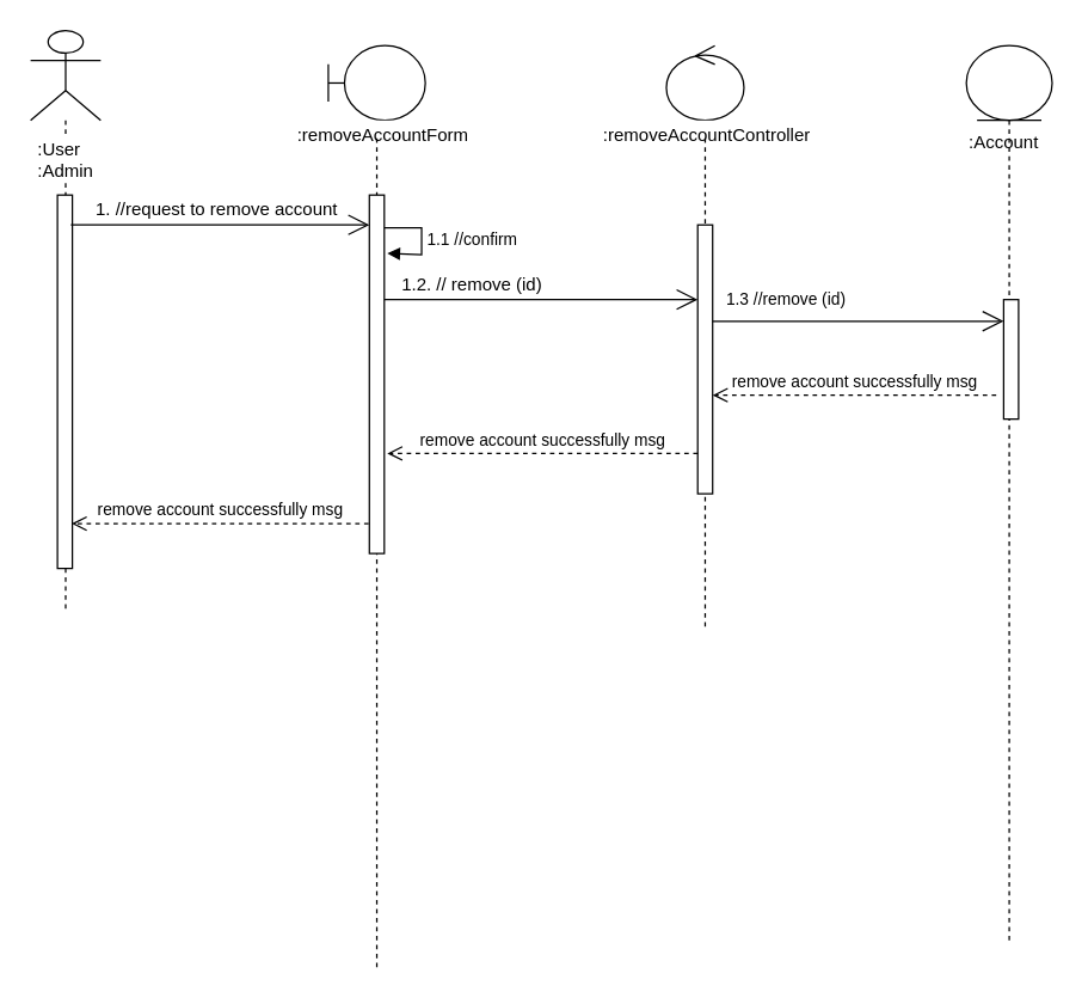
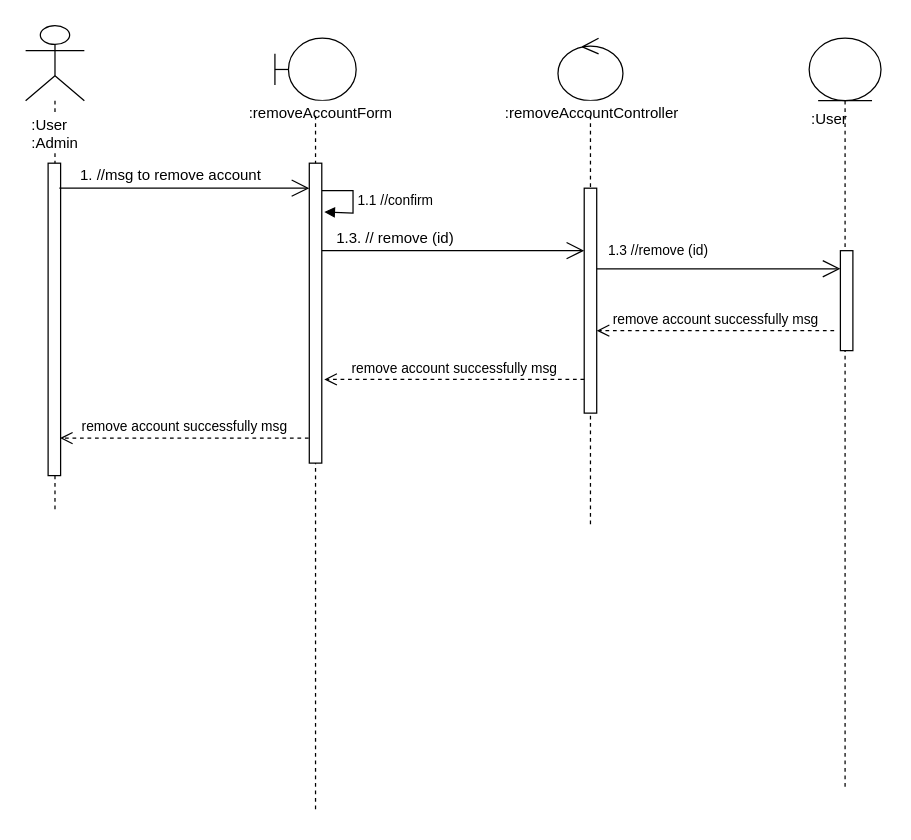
  <mxCell id="0" />
  <mxCell id="1" parent="0" />
  <mxCell id="2" value="" style="shape=umlLifeline;participant=umlEntity;perimeter=lifelinePerimeter;whiteSpace=wrap;html=1;container=1;collapsible=0;recursiveResize=0;verticalAlign=top;spacingTop=36;labelBackgroundColor=#ffffff;outlineConnect=0;size=50;" parent="1" vertex="1"><mxGeometry x="647" y="30" width="57.5" height="600" as="geometry" /></mxCell>
- <mxCell id="3" value=":Account" style="text;html=1;resizable=0;points=[];autosize=1;align=left;verticalAlign=top;spacingTop=-4;" parent="2" vertex="1"><mxGeometry y="55" width="60" height="20" as="geometry" /></mxCell>
+ <mxCell id="3" value=":User" style="text;html=1;resizable=0;points=[];autosize=1;align=left;verticalAlign=top;spacingTop=-4;" parent="2" vertex="1"><mxGeometry y="55" width="60" height="20" as="geometry" /></mxCell>
  <mxCell id="4" value="" style="html=1;points=[];perimeter=orthogonalPerimeter;" parent="2" vertex="1"><mxGeometry x="25" y="170" width="10" height="80" as="geometry" /></mxCell>
  <mxCell id="5" value="" style="shape=umlLifeline;participant=umlBoundary;perimeter=lifelinePerimeter;whiteSpace=wrap;html=1;container=1;collapsible=0;recursiveResize=0;verticalAlign=top;spacingTop=36;labelBackgroundColor=#ffffff;outlineConnect=0;size=50;" parent="1" vertex="1"><mxGeometry x="219.5" y="30" width="65" height="620" as="geometry" /></mxCell>
  <mxCell id="6" value="" style="shape=umlLifeline;participant=umlActor;perimeter=lifelinePerimeter;whiteSpace=wrap;html=1;container=1;collapsible=0;recursiveResize=0;verticalAlign=top;spacingTop=36;labelBackgroundColor=#ffffff;outlineConnect=0;size=60;" parent="1" vertex="1"><mxGeometry x="20" y="20" width="47" height="390" as="geometry" /></mxCell>
  <mxCell id="7" value="" style="html=1;points=[];perimeter=orthogonalPerimeter;" parent="6" vertex="1"><mxGeometry x="18" y="110" width="10" height="250" as="geometry" /></mxCell>
  <mxCell id="8" value=":User&lt;br&gt;:Admin" style="text;html=1;resizable=0;points=[];autosize=1;align=left;verticalAlign=top;spacingTop=-4;fillColor=#ffffff;" parent="6" vertex="1"><mxGeometry x="3" y="70" width="50" height="30" as="geometry" /></mxCell>
  <mxCell id="9" value="" style="shape=umlLifeline;participant=umlControl;perimeter=lifelinePerimeter;whiteSpace=wrap;html=1;container=1;collapsible=0;recursiveResize=0;verticalAlign=top;spacingTop=36;labelBackgroundColor=#ffffff;outlineConnect=0;size=50;" parent="1" vertex="1"><mxGeometry x="446" y="30" width="52" height="390" as="geometry" /></mxCell>
  <mxCell id="10" value="" style="html=1;points=[];perimeter=orthogonalPerimeter;" parent="9" vertex="1"><mxGeometry x="21" y="120" width="10" height="180" as="geometry" /></mxCell>
  <mxCell id="11" value="" style="endArrow=open;endFill=1;endSize=12;html=1;" parent="1" edge="1"><mxGeometry width="160" relative="1" as="geometry"><mxPoint x="47" y="150" as="sourcePoint" /><mxPoint x="247" y="150" as="targetPoint" /></mxGeometry></mxCell>
  <mxCell id="12" value="1.1 //confirm" style="edgeStyle=orthogonalEdgeStyle;html=1;align=left;spacingLeft=2;endArrow=block;rounded=0;" parent="1" edge="1"><mxGeometry relative="1" as="geometry"><mxPoint x="257" y="152" as="sourcePoint" /><Array as="points"><mxPoint x="282" y="152" /><mxPoint x="282" y="170" /></Array><mxPoint x="259" y="169" as="targetPoint" /></mxGeometry></mxCell>
  <mxCell id="13" value="" style="endArrow=open;endFill=1;endSize=12;html=1;" parent="1" edge="1"><mxGeometry width="160" relative="1" as="geometry"><mxPoint x="257" y="200" as="sourcePoint" /><mxPoint x="467" y="200" as="targetPoint" /></mxGeometry></mxCell>
  <mxCell id="14" value="remove account successfully msg" style="html=1;verticalAlign=bottom;endArrow=open;dashed=1;endSize=8;exitX=0;exitY=0.9;exitDx=0;exitDy=0;exitPerimeter=0;" parent="1" edge="1"><mxGeometry relative="1" as="geometry"><mxPoint x="467" y="303" as="sourcePoint" /><mxPoint x="259" y="303" as="targetPoint" /></mxGeometry></mxCell>
  <mxCell id="15" value="remove account successfully msg" style="html=1;verticalAlign=bottom;endArrow=open;dashed=1;endSize=8;" parent="1" edge="1"><mxGeometry relative="1" as="geometry"><mxPoint x="246.5" y="350" as="sourcePoint" /><mxPoint x="47.5" y="350" as="targetPoint" /></mxGeometry></mxCell>
- <mxCell id="16" value="1. //request to remove account" style="text;html=1;resizable=0;points=[];autosize=1;align=left;verticalAlign=top;spacingTop=-4;" parent="1" vertex="1"><mxGeometry x="62" y="130" width="180" height="10" as="geometry" /></mxCell>
- <mxCell id="17" value="1.2. // remove (id)" style="text;html=1;resizable=0;points=[];autosize=1;align=left;verticalAlign=top;spacingTop=-4;" parent="1" vertex="1"><mxGeometry x="267" y="180" width="110" height="10" as="geometry" /></mxCell>
+ <mxCell id="16" value="1. //msg to remove account" style="text;html=1;resizable=0;points=[];autosize=1;align=left;verticalAlign=top;spacingTop=-4;" parent="1" vertex="1"><mxGeometry x="62" y="130" width="180" height="10" as="geometry" /></mxCell>
+ <mxCell id="17" value="1.3. // remove (id)" style="text;html=1;resizable=0;points=[];autosize=1;align=left;verticalAlign=top;spacingTop=-4;" parent="1" vertex="1"><mxGeometry x="267" y="180" width="110" height="10" as="geometry" /></mxCell>
  <mxCell id="18" value=":removeAccountForm" style="text;html=1;resizable=0;points=[];autosize=1;align=left;verticalAlign=top;spacingTop=-4;fillColor=#ffffff;" parent="1" vertex="1"><mxGeometry x="197" y="80" width="130" height="10" as="geometry" /></mxCell>
  <mxCell id="19" value=":removeAccountController" style="text;html=1;resizable=0;points=[];autosize=1;align=left;verticalAlign=top;spacingTop=-4;fillColor=#ffffff;" parent="1" vertex="1"><mxGeometry x="402" y="80" width="150" height="10" as="geometry" /></mxCell>
  <mxCell id="20" value="" style="html=1;points=[];perimeter=orthogonalPerimeter;" parent="1" vertex="1"><mxGeometry x="247" y="130" width="10" height="240" as="geometry" /></mxCell>
  <mxCell id="21" value="1.3 //remove (id)" style="endArrow=open;endFill=1;endSize=12;html=1;" parent="1" target="4" edge="1"><mxGeometry x="-0.5" y="15" width="160" relative="1" as="geometry"><mxPoint x="477" y="214.5" as="sourcePoint" /><mxPoint x="637" y="214.5" as="targetPoint" /><mxPoint as="offset" /></mxGeometry></mxCell>
  <mxCell id="22" value="remove account successfully msg" style="html=1;verticalAlign=bottom;endArrow=open;dashed=1;endSize=8;" parent="1" edge="1"><mxGeometry relative="1" as="geometry"><mxPoint x="667" y="264" as="sourcePoint" /><mxPoint x="477" y="264" as="targetPoint" /></mxGeometry></mxCell>
